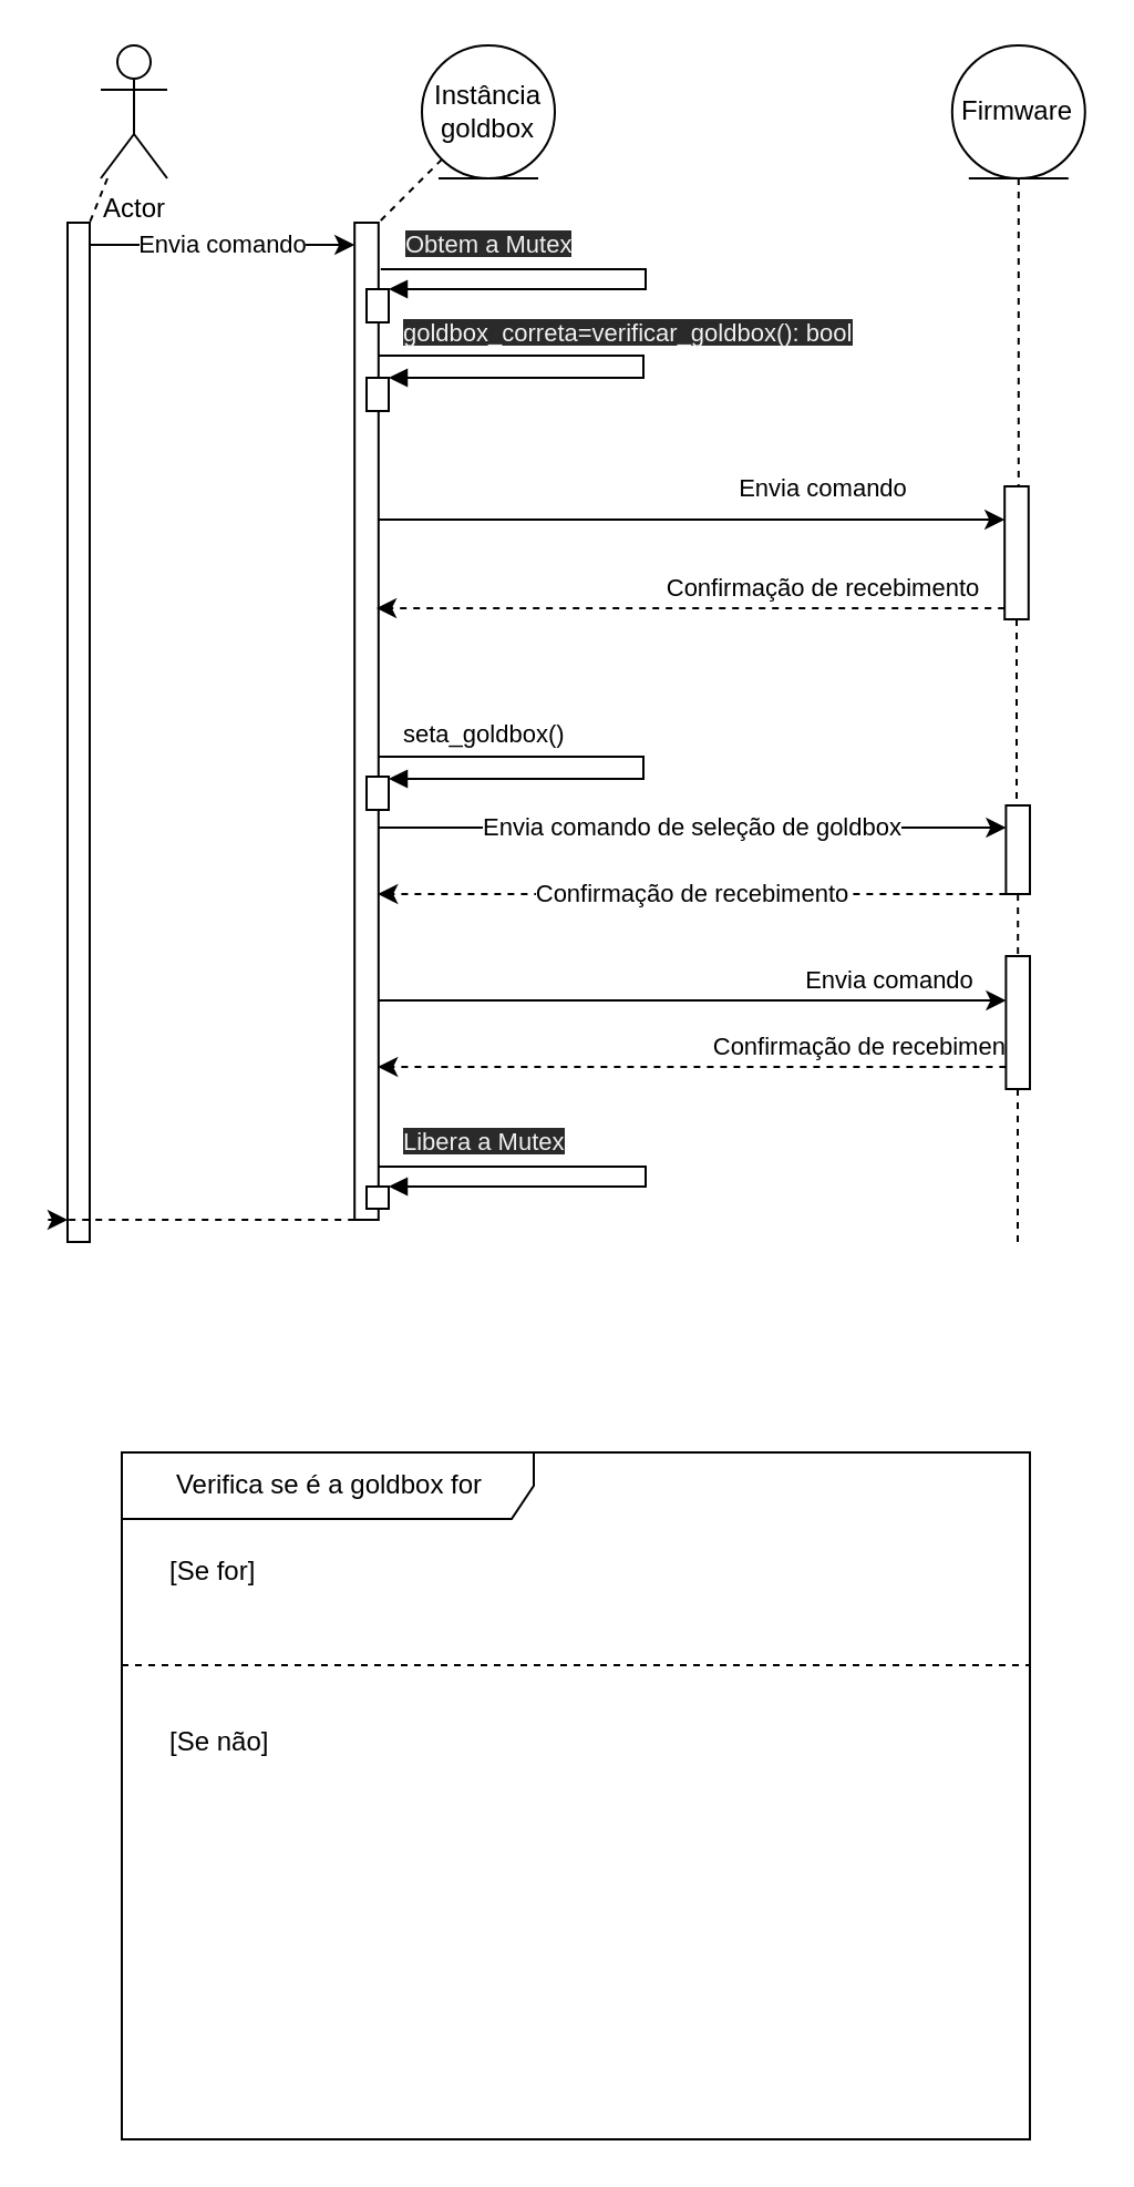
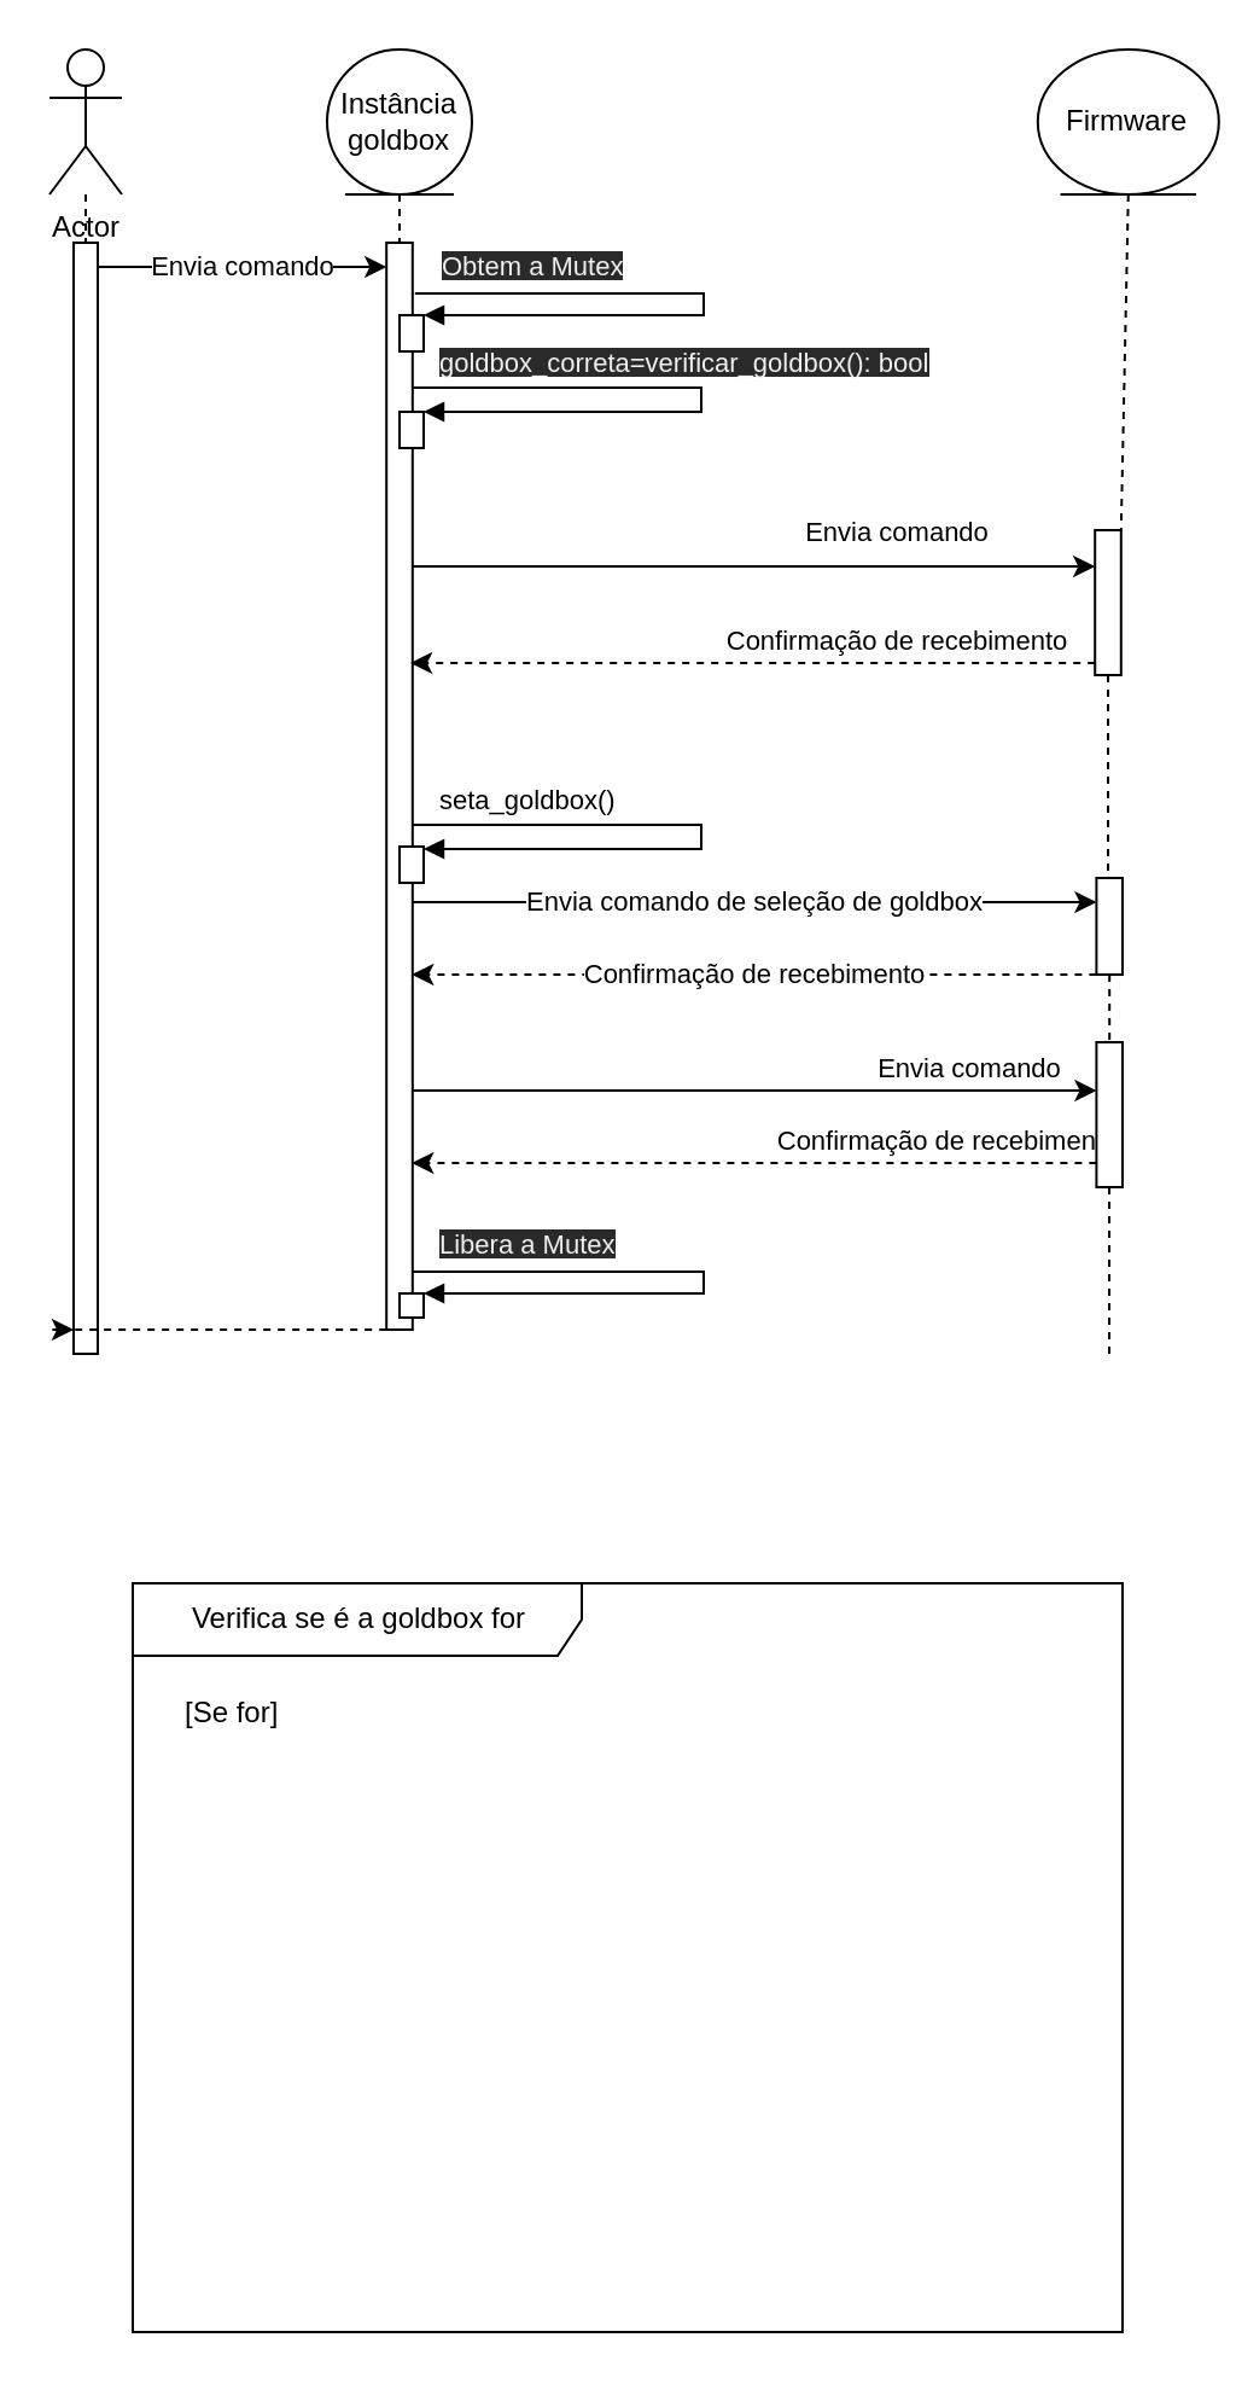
  <mxCell id="0" />
  <mxCell id="1" parent="0" />
  <mxCell id="2" value="Envia comando" style="edgeStyle=none;html=1;endArrow=classic;endFill=1;" parent="1" source="3" target="14" edge="1"><mxGeometry relative="1" as="geometry"><Array as="points"><mxPoint x="70" y="110" /></Array></mxGeometry></mxCell>
  <mxCell id="3" value="" style="html=1;points=[];perimeter=orthogonalPerimeter;" parent="1" vertex="1"><mxGeometry x="30" y="100" width="10" height="460" as="geometry" /></mxCell>
  <mxCell id="4" value="" style="edgeStyle=none;html=1;dashed=1;endArrow=none;endFill=0;" parent="1" source="5" target="3" edge="1"><mxGeometry relative="1" as="geometry" /></mxCell>
- <mxCell id="5" value="Actor" style="shape=umlActor;verticalLabelPosition=bottom;verticalAlign=top;html=1;" parent="1" vertex="1"><mxGeometry x="45" y="20" width="30" height="60" as="geometry" /></mxCell>
+ <mxCell id="5" value="Actor" style="shape=umlActor;verticalLabelPosition=bottom;verticalAlign=top;html=1;" parent="1" vertex="1"><mxGeometry x="20" y="20" width="30" height="60" as="geometry" /></mxCell>
  <mxCell id="6" value="" style="edgeStyle=none;html=1;dashed=1;startArrow=none;startFill=0;endArrow=none;endFill=0;" parent="1" source="29" edge="1"><mxGeometry relative="1" as="geometry"><mxPoint x="459" y="560" as="targetPoint" /></mxGeometry></mxCell>
- <mxCell id="7" value="Firmware" style="ellipse;shape=umlEntity;whiteSpace=wrap;html=1;" parent="1" vertex="1"><mxGeometry x="429.4" y="20" width="60" height="60" as="geometry" /></mxCell>
+ <mxCell id="7" value="Firmware" style="ellipse;shape=umlEntity;whiteSpace=wrap;html=1;" parent="1" vertex="1"><mxGeometry x="429.4" y="20" width="75" height="60" as="geometry" /></mxCell>
  <mxCell id="8" value="" style="edgeStyle=none;html=1;dashed=1;endArrow=none;endFill=0;" parent="1" source="9" target="14" edge="1"><mxGeometry relative="1" as="geometry" /></mxCell>
- <mxCell id="9" value="Instância goldbox" style="ellipse;shape=umlEntity;whiteSpace=wrap;html=1;" parent="1" vertex="1"><mxGeometry x="190" y="20" width="60" height="60" as="geometry" /></mxCell>
+ <mxCell id="9" value="Instância goldbox" style="ellipse;shape=umlEntity;whiteSpace=wrap;html=1;" parent="1" vertex="1"><mxGeometry x="135" y="20" width="60" height="60" as="geometry" /></mxCell>
  <mxCell id="10" style="edgeStyle=none;html=1;startArrow=none;startFill=0;endArrow=classic;endFill=1;" parent="1" target="20" edge="1"><mxGeometry relative="1" as="geometry"><mxPoint x="229.1" y="234" as="targetPoint" /><Array as="points"><mxPoint x="339.1" y="234" /></Array><mxPoint x="169.5" y="234" as="sourcePoint" /></mxGeometry></mxCell>
  <mxCell id="11" value="Envia comando" style="edgeLabel;html=1;align=center;verticalAlign=middle;resizable=0;points=[];" parent="10" vertex="1" connectable="0"><mxGeometry x="-0.284" y="-1" relative="1" as="geometry"><mxPoint x="99" y="-16" as="offset" /></mxGeometry></mxCell>
  <mxCell id="12" value="Envia comando de seleção de goldbox" style="edgeStyle=none;html=1;startArrow=none;startFill=0;endArrow=classic;endFill=1;" parent="1" target="23" edge="1"><mxGeometry x="-0.001" relative="1" as="geometry"><Array as="points"><mxPoint x="429.7" y="373" /></Array><mxPoint as="offset" /><mxPoint x="170.1" y="373" as="sourcePoint" /></mxGeometry></mxCell>
  <mxCell id="13" style="edgeStyle=none;html=1;dashed=1;" parent="1" source="14" target="3" edge="1"><mxGeometry relative="1" as="geometry"><Array as="points"><mxPoint x="20" y="550" /></Array></mxGeometry></mxCell>
  <mxCell id="14" value="" style="html=1;points=[];perimeter=orthogonalPerimeter;" parent="1" vertex="1"><mxGeometry x="159.6" y="100" width="10.8" height="450" as="geometry" /></mxCell>
  <mxCell id="15" value="Verifica se é a goldbox for" style="shape=umlFrame;tabWidth=110;tabHeight=30;tabPosition=left;html=1;boundedLbl=1;labelInHeader=1;width=186;height=30;" parent="1" vertex="1"><mxGeometry x="54.5" y="655" width="410" height="310" as="geometry" /></mxCell>
  <mxCell id="16" value="[Se for]" style="text" parent="15" vertex="1"><mxGeometry width="100" height="20" relative="1" as="geometry"><mxPoint x="20" y="40" as="offset" /></mxGeometry></mxCell>
- <mxCell id="17" value="[Se não]" style="line;strokeWidth=1;dashed=1;labelPosition=center;verticalLabelPosition=bottom;align=left;verticalAlign=top;spacingLeft=20;spacingTop=15;" parent="15" vertex="1"><mxGeometry y="89.737" width="410" height="12.4" as="geometry" /></mxCell>
  <mxCell id="18" style="edgeStyle=none;html=1;dashed=1;startArrow=none;startFill=0;endArrow=classic;endFill=1;" parent="1" source="20" edge="1"><mxGeometry relative="1" as="geometry"><Array as="points"><mxPoint x="349.1" y="274" /></Array><mxPoint x="169.5" y="274" as="targetPoint" /></mxGeometry></mxCell>
  <mxCell id="19" value="Confirmação de recebimento" style="edgeLabel;html=1;align=center;verticalAlign=middle;resizable=0;points=[];" parent="18" vertex="1" connectable="0"><mxGeometry x="-0.588" y="2" relative="1" as="geometry"><mxPoint x="-25" y="-12" as="offset" /></mxGeometry></mxCell>
  <mxCell id="20" value="" style="html=1;points=[];perimeter=orthogonalPerimeter;" parent="1" vertex="1"><mxGeometry x="453.1" y="219" width="10.8" height="60" as="geometry" /></mxCell>
  <mxCell id="21" value="" style="edgeStyle=none;html=1;dashed=1;startArrow=none;startFill=0;endArrow=none;endFill=0;exitX=0.5;exitY=1;exitDx=0;exitDy=0;" parent="1" source="7" target="20" edge="1"><mxGeometry relative="1" as="geometry"><mxPoint x="459" y="40" as="sourcePoint" /><mxPoint x="459.4" y="490" as="targetPoint" /></mxGeometry></mxCell>
  <mxCell id="22" value="Confirmação de recebimento" style="edgeStyle=none;html=1;dashed=1;startArrow=none;startFill=0;endArrow=classic;endFill=1;" parent="1" source="23" edge="1"><mxGeometry x="0.001" relative="1" as="geometry"><Array as="points"><mxPoint x="349.7" y="403" /></Array><mxPoint as="offset" /><mxPoint x="170.1" y="403" as="targetPoint" /></mxGeometry></mxCell>
  <mxCell id="23" value="" style="html=1;points=[];perimeter=orthogonalPerimeter;" parent="1" vertex="1"><mxGeometry x="453.7" y="363" width="10.8" height="40" as="geometry" /></mxCell>
  <mxCell id="24" value="" style="edgeStyle=none;html=1;dashed=1;startArrow=none;startFill=0;endArrow=none;endFill=0;" parent="1" source="20" target="23" edge="1"><mxGeometry relative="1" as="geometry"><mxPoint x="459.1" y="415" as="sourcePoint" /><mxPoint x="459.1" y="520" as="targetPoint" /></mxGeometry></mxCell>
  <mxCell id="25" style="edgeStyle=none;html=1;startArrow=none;startFill=0;endArrow=classic;endFill=1;" parent="1" target="29" edge="1"><mxGeometry relative="1" as="geometry"><mxPoint x="229.7" y="446" as="targetPoint" /><mxPoint x="170.1" y="451" as="sourcePoint" /><Array as="points"><mxPoint x="339.7" y="451" /></Array></mxGeometry></mxCell>
  <mxCell id="26" value="Envia comando" style="edgeLabel;html=1;align=center;verticalAlign=middle;resizable=0;points=[];" parent="25" vertex="1" connectable="0"><mxGeometry x="-0.284" y="-1" relative="1" as="geometry"><mxPoint x="128" y="-11" as="offset" /></mxGeometry></mxCell>
  <mxCell id="27" style="edgeStyle=none;html=1;dashed=1;startArrow=none;startFill=0;endArrow=classic;endFill=1;" parent="1" source="29" edge="1"><mxGeometry relative="1" as="geometry"><mxPoint x="170.1" y="481" as="targetPoint" /><Array as="points"><mxPoint x="359.7" y="481" /></Array></mxGeometry></mxCell>
  <mxCell id="28" value="Confirmação de recebimento" style="edgeLabel;html=1;align=center;verticalAlign=middle;resizable=0;points=[];" parent="27" vertex="1" connectable="0"><mxGeometry x="-0.588" y="2" relative="1" as="geometry"><mxPoint x="-4" y="-12" as="offset" /></mxGeometry></mxCell>
  <mxCell id="29" value="" style="html=1;points=[];perimeter=orthogonalPerimeter;" parent="1" vertex="1"><mxGeometry x="453.7" y="431" width="10.8" height="60" as="geometry" /></mxCell>
  <mxCell id="30" value="" style="edgeStyle=none;html=1;dashed=1;startArrow=none;startFill=0;endArrow=none;endFill=0;" parent="1" source="23" target="29" edge="1"><mxGeometry relative="1" as="geometry"><mxPoint x="458.7" y="470" as="sourcePoint" /><mxPoint x="458.7" y="590" as="targetPoint" /></mxGeometry></mxCell>
  <mxCell id="31" value="&lt;span style=&quot;color: rgb(240 , 240 , 240) ; font-family: &amp;#34;helvetica&amp;#34; ; font-size: 11px ; font-style: normal ; font-weight: 400 ; letter-spacing: normal ; text-align: center ; text-indent: 0px ; text-transform: none ; word-spacing: 0px ; background-color: rgb(42 , 42 , 42) ; display: inline ; float: none&quot;&gt;Obtem a Mutex&lt;/span&gt;" style="edgeStyle=orthogonalEdgeStyle;html=1;align=left;spacingLeft=2;endArrow=block;rounded=0;" edge="1" target="35" parent="1"><mxGeometry x="-0.934" y="11" relative="1" as="geometry"><mxPoint x="171.4" y="121" as="sourcePoint" /><Array as="points"><mxPoint x="291" y="121" /><mxPoint x="291" y="130" /></Array><mxPoint x="171.4" y="171" as="targetPoint" /><mxPoint as="offset" /></mxGeometry></mxCell>
  <mxCell id="32" value="&lt;span style=&quot;color: rgb(240 , 240 , 240) ; font-family: &amp;#34;helvetica&amp;#34; ; font-size: 11px ; font-style: normal ; font-weight: 400 ; letter-spacing: normal ; text-align: center ; text-indent: 0px ; text-transform: none ; word-spacing: 0px ; background-color: rgb(42 , 42 , 42) ; display: inline ; float: none&quot;&gt;goldbox_correta=verificar_goldbox(): bool&lt;/span&gt;" style="edgeStyle=orthogonalEdgeStyle;html=1;align=left;spacingLeft=2;endArrow=block;rounded=0;" edge="1" parent="1" source="14" target="36"><mxGeometry x="-0.931" y="10" relative="1" as="geometry"><mxPoint x="170.4" y="170" as="sourcePoint" /><Array as="points"><mxPoint x="290" y="160" /><mxPoint x="290" y="170" /></Array><mxPoint x="170.4" y="190" as="targetPoint" /><mxPoint as="offset" /></mxGeometry></mxCell>
  <mxCell id="33" value="&lt;span style=&quot;text-align: center&quot;&gt;seta_goldbox()&lt;/span&gt;" style="edgeStyle=orthogonalEdgeStyle;html=1;align=left;spacingLeft=2;endArrow=block;rounded=0;" edge="1" parent="1" target="37"><mxGeometry x="-0.931" y="10" relative="1" as="geometry"><mxPoint x="170.4" y="341" as="sourcePoint" /><Array as="points"><mxPoint x="290" y="341" /><mxPoint x="290" y="351" /></Array><mxPoint x="170.4" y="351" as="targetPoint" /><mxPoint as="offset" /></mxGeometry></mxCell>
  <mxCell id="34" value="&lt;span style=&quot;color: rgb(240 , 240 , 240) ; font-family: &amp;#34;helvetica&amp;#34; ; font-size: 11px ; font-style: normal ; font-weight: 400 ; letter-spacing: normal ; text-align: center ; text-indent: 0px ; text-transform: none ; word-spacing: 0px ; background-color: rgb(42 , 42 , 42) ; display: inline ; float: none&quot;&gt;Libera a Mutex&lt;/span&gt;" style="edgeStyle=orthogonalEdgeStyle;html=1;align=left;spacingLeft=2;endArrow=block;rounded=0;" edge="1" parent="1" target="38"><mxGeometry x="-0.934" y="11" relative="1" as="geometry"><mxPoint x="170.4" y="526" as="sourcePoint" /><Array as="points"><mxPoint x="291" y="526" /><mxPoint x="291" y="535" /></Array><mxPoint x="170.4" y="535" as="targetPoint" /><mxPoint as="offset" /></mxGeometry></mxCell>
  <mxCell id="35" value="" style="html=1;points=[];perimeter=orthogonalPerimeter;" vertex="1" parent="1"><mxGeometry x="165" y="130" width="10" height="15" as="geometry" /></mxCell>
  <mxCell id="36" value="" style="html=1;points=[];perimeter=orthogonalPerimeter;" vertex="1" parent="1"><mxGeometry x="165" y="170" width="10" height="15" as="geometry" /></mxCell>
  <mxCell id="37" value="" style="html=1;points=[];perimeter=orthogonalPerimeter;" vertex="1" parent="1"><mxGeometry x="165" y="350" width="10" height="15" as="geometry" /></mxCell>
  <mxCell id="38" value="" style="html=1;points=[];perimeter=orthogonalPerimeter;" vertex="1" parent="1"><mxGeometry x="165" y="535" width="10" height="10" as="geometry" /></mxCell>
